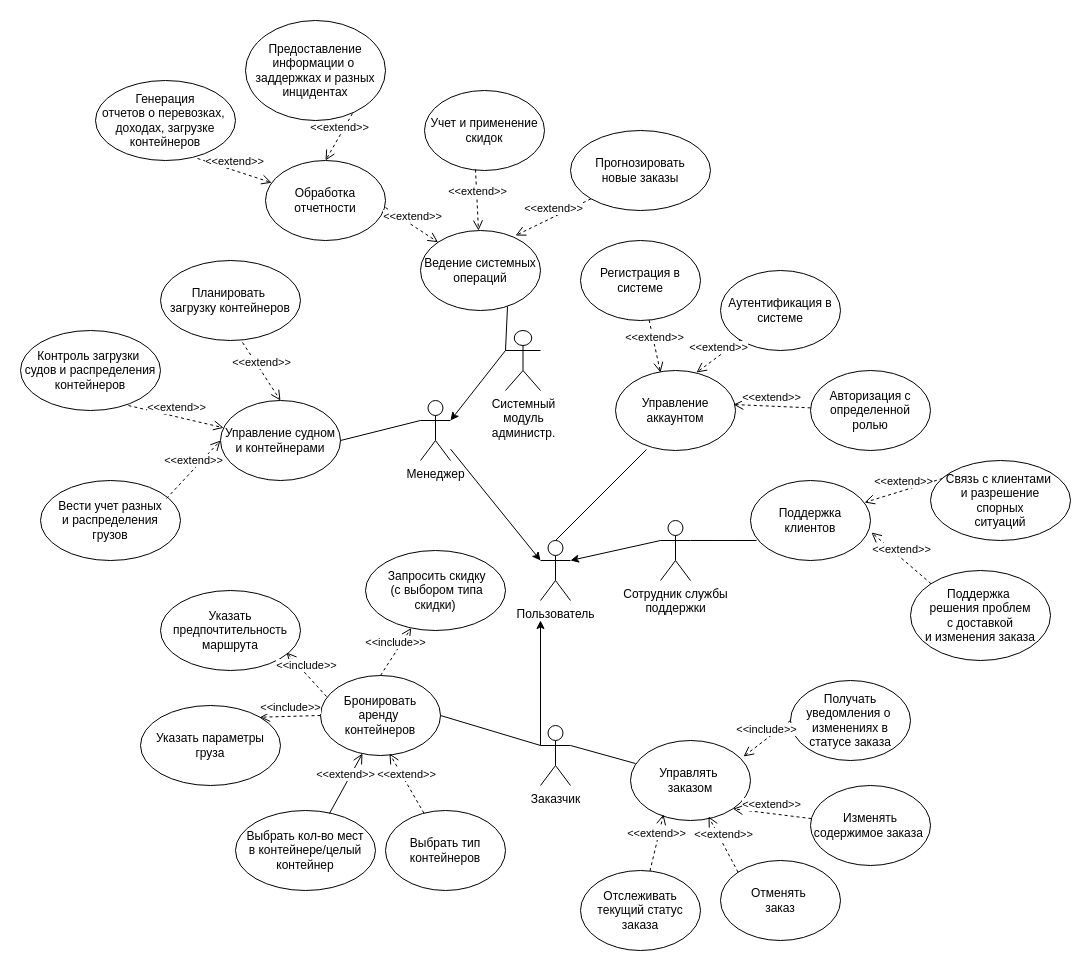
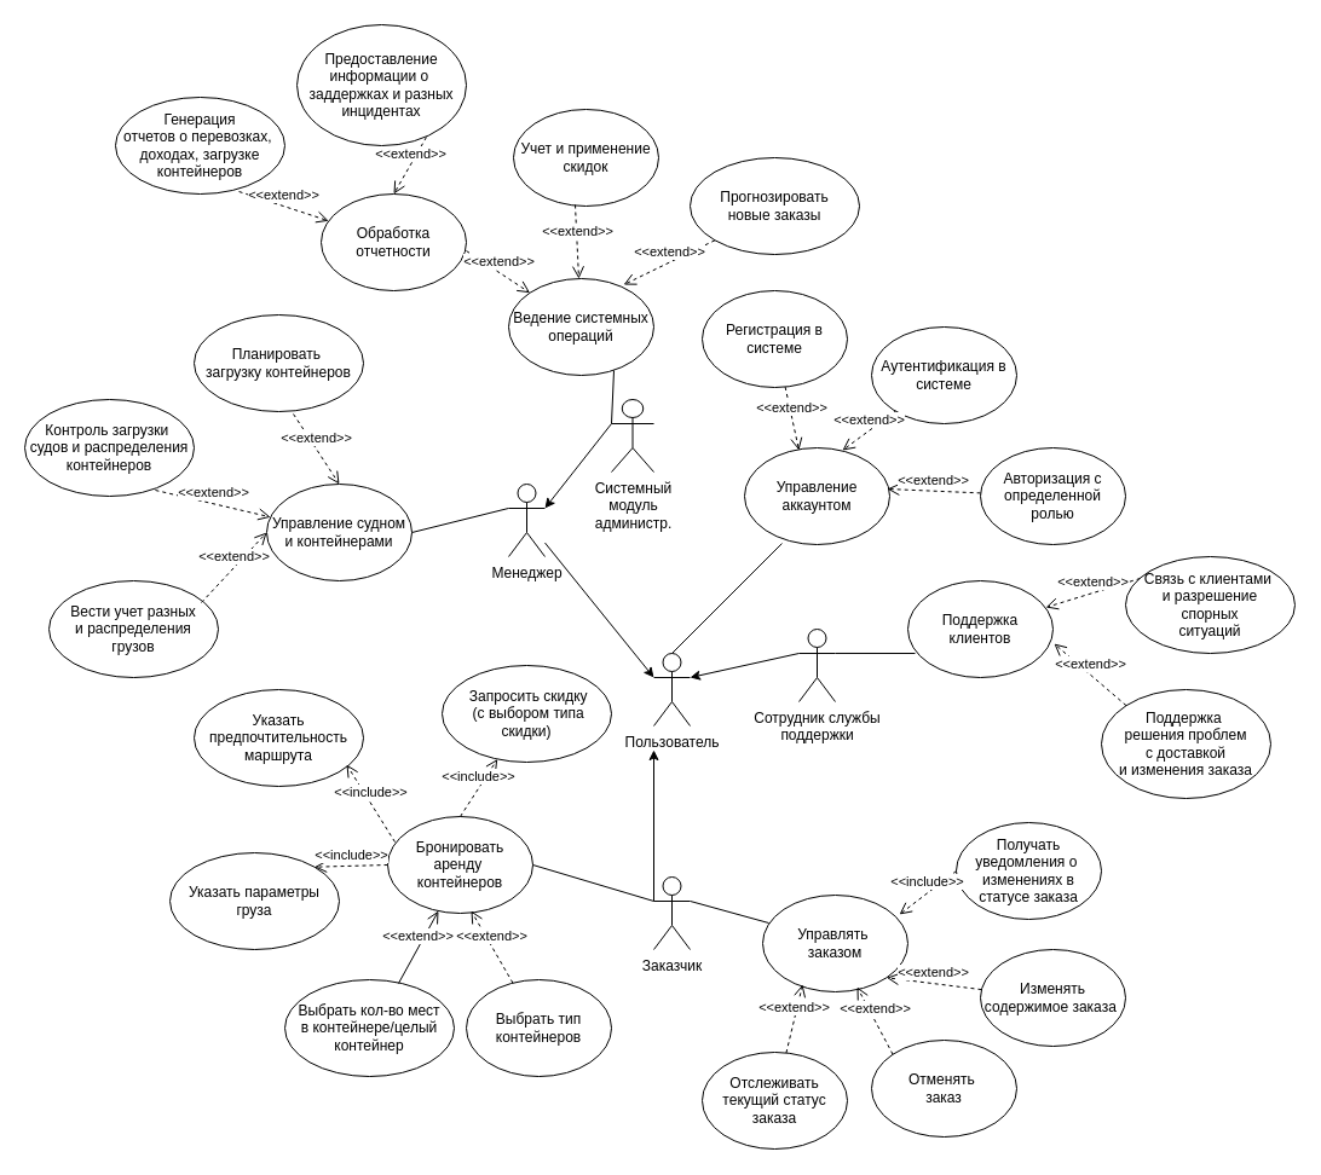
  <mxCell id="0" />
  <mxCell id="1" parent="0" />
  <mxCell id="2" value="Пользователь" style="shape=umlActor;verticalLabelPosition=bottom;verticalAlign=top;html=1;outlineConnect=0;" vertex="1" parent="1"><mxGeometry x="540" y="540" width="30" height="60" as="geometry" /></mxCell>
  <mxCell id="3" value="Заказчик" style="shape=umlActor;verticalLabelPosition=bottom;verticalAlign=top;html=1;outlineConnect=0;" vertex="1" parent="1"><mxGeometry x="540" y="725" width="30" height="60" as="geometry" /></mxCell>
  <mxCell id="4" value="Менеджер" style="shape=umlActor;verticalLabelPosition=bottom;verticalAlign=top;html=1;outlineConnect=0;" vertex="1" parent="1"><mxGeometry x="420" y="400" width="30" height="60" as="geometry" /></mxCell>
  <mxCell id="5" value="Сотрудник службы&lt;div&gt;поддержки&lt;/div&gt;" style="shape=umlActor;verticalLabelPosition=bottom;verticalAlign=top;html=1;outlineConnect=0;" vertex="1" parent="1"><mxGeometry x="660" y="520" width="30" height="60" as="geometry" /></mxCell>
  <mxCell id="6" value="" style="endArrow=classic;html=1;rounded=0;exitX=0;exitY=0.333;exitDx=0;exitDy=0;exitPerimeter=0;" edge="1" parent="1" source="3"><mxGeometry width="50" height="50" relative="1" as="geometry"><mxPoint x="460" y="580" as="sourcePoint" /><mxPoint x="540" y="620" as="targetPoint" /></mxGeometry></mxCell>
  <mxCell id="7" value="" style="endArrow=classic;html=1;rounded=0;entryX=1;entryY=0.333;entryDx=0;entryDy=0;entryPerimeter=0;" edge="1" parent="1" target="2"><mxGeometry width="50" height="50" relative="1" as="geometry"><mxPoint x="660" y="540" as="sourcePoint" /><mxPoint x="510" y="530" as="targetPoint" /></mxGeometry></mxCell>
  <mxCell id="8" value="" style="endArrow=classic;html=1;rounded=0;entryX=0;entryY=0.333;entryDx=0;entryDy=0;entryPerimeter=0;" edge="1" parent="1" source="4" target="2"><mxGeometry width="50" height="50" relative="1" as="geometry"><mxPoint x="460" y="580" as="sourcePoint" /><mxPoint x="510" y="530" as="targetPoint" /></mxGeometry></mxCell>
  <mxCell id="9" value="" style="endArrow=none;html=1;rounded=0;exitX=0.5;exitY=0;exitDx=0;exitDy=0;exitPerimeter=0;entryX=0.258;entryY=0.988;entryDx=0;entryDy=0;entryPerimeter=0;" edge="1" parent="1" source="2" target="10"><mxGeometry width="50" height="50" relative="1" as="geometry"><mxPoint x="460" y="580" as="sourcePoint" /><mxPoint x="555" y="360" as="targetPoint" /></mxGeometry></mxCell>
  <mxCell id="10" value="Управление аккаунтом" style="ellipse;whiteSpace=wrap;html=1;" vertex="1" parent="1"><mxGeometry x="615" y="370" width="120" height="80" as="geometry" /></mxCell>
  <mxCell id="11" value="Регистрация в системе" style="ellipse;whiteSpace=wrap;html=1;" vertex="1" parent="1"><mxGeometry x="580" y="240" width="120" height="80" as="geometry" /></mxCell>
  <mxCell id="12" value="Аутентификация в системе" style="ellipse;whiteSpace=wrap;html=1;" vertex="1" parent="1"><mxGeometry x="720" y="270" width="120" height="80" as="geometry" /></mxCell>
  <mxCell id="13" value="Авторизация с определенной ролью" style="ellipse;whiteSpace=wrap;html=1;" vertex="1" parent="1"><mxGeometry x="810" y="370" width="120" height="80" as="geometry" /></mxCell>
  <mxCell id="14" value="&amp;lt;&amp;lt;extend&amp;gt;&amp;gt;" style="html=1;verticalAlign=bottom;endArrow=open;dashed=1;endSize=8;curved=0;rounded=0;entryX=0.375;entryY=0.025;entryDx=0;entryDy=0;entryPerimeter=0;" edge="1" parent="1" source="11" target="10"><mxGeometry relative="1" as="geometry"><mxPoint x="484" y="319" as="sourcePoint" /><mxPoint x="404" y="319" as="targetPoint" /></mxGeometry></mxCell>
  <mxCell id="15" value="&amp;lt;&amp;lt;extend&amp;gt;&amp;gt;" style="html=1;verticalAlign=bottom;endArrow=open;dashed=1;endSize=8;curved=0;rounded=0;entryX=0.675;entryY=0.025;entryDx=0;entryDy=0;entryPerimeter=0;" edge="1" parent="1" source="12" target="10"><mxGeometry relative="1" as="geometry"><mxPoint x="530" y="280" as="sourcePoint" /><mxPoint x="645.04" y="319" as="targetPoint" /></mxGeometry></mxCell>
  <mxCell id="16" value="&amp;lt;&amp;lt;extend&amp;gt;&amp;gt;" style="html=1;verticalAlign=bottom;endArrow=open;dashed=1;endSize=8;curved=0;rounded=0;entryX=0.983;entryY=0.425;entryDx=0;entryDy=0;entryPerimeter=0;" edge="1" parent="1" source="13" target="10"><mxGeometry relative="1" as="geometry"><mxPoint x="418" y="285" as="sourcePoint" /><mxPoint x="740" y="400" as="targetPoint" /></mxGeometry></mxCell>
  <mxCell id="17" value="Бронировать&lt;div&gt;аренду&amp;nbsp;&lt;/div&gt;&lt;div&gt;контейнеров&lt;/div&gt;" style="ellipse;whiteSpace=wrap;html=1;" vertex="1" parent="1"><mxGeometry x="320" y="675" width="120" height="80" as="geometry" /></mxCell>
  <mxCell id="18" value="" style="endArrow=none;html=1;rounded=0;exitX=1;exitY=0.5;exitDx=0;exitDy=0;entryX=0;entryY=0.333;entryDx=0;entryDy=0;entryPerimeter=0;" edge="1" parent="1" source="17" target="3"><mxGeometry width="50" height="50" relative="1" as="geometry"><mxPoint x="460" y="580" as="sourcePoint" /><mxPoint x="510" y="530" as="targetPoint" /></mxGeometry></mxCell>
  <mxCell id="19" value="Выбрать тип&lt;div&gt;контейнеров&lt;/div&gt;" style="ellipse;whiteSpace=wrap;html=1;" vertex="1" parent="1"><mxGeometry x="385" y="810" width="120" height="80" as="geometry" /></mxCell>
  <mxCell id="20" value="Выбрать кол-во мест&lt;div&gt;в контейнере/целый контейнер&lt;/div&gt;" style="ellipse;whiteSpace=wrap;html=1;" vertex="1" parent="1"><mxGeometry x="235" y="810" width="140" height="80" as="geometry" /></mxCell>
  <mxCell id="21" value="Указать параметры груза" style="ellipse;whiteSpace=wrap;html=1;" vertex="1" parent="1"><mxGeometry x="140" y="705" width="140" height="80" as="geometry" /></mxCell>
- <mxCell id="22" value="Указать предпочтительность&lt;div&gt;маршрута&lt;/div&gt;" style="ellipse;whiteSpace=wrap;html=1;" vertex="1" parent="1"><mxGeometry x="160" y="590" width="140" height="80" as="geometry" /></mxCell>
+ <mxCell id="22" value="Указать предпочтительность&lt;div&gt;маршрута&lt;/div&gt;" style="ellipse;whiteSpace=wrap;html=1;" vertex="1" parent="1"><mxGeometry x="160" y="570" width="140" height="80" as="geometry" /></mxCell>
  <mxCell id="23" value="&amp;nbsp;Запросить скидку&lt;div&gt;&amp;nbsp;(с выбором типа скидки)&lt;/div&gt;" style="ellipse;whiteSpace=wrap;html=1;" vertex="1" parent="1"><mxGeometry x="365" y="550" width="140" height="80" as="geometry" /></mxCell>
  <mxCell id="24" value="&amp;lt;&amp;lt;extend&amp;gt;&amp;gt;" style="html=1;verticalAlign=bottom;endArrow=open;dashed=1;endSize=8;curved=0;rounded=0;entryX=0.575;entryY=0.975;entryDx=0;entryDy=0;entryPerimeter=0;" edge="1" parent="1" source="19" target="17"><mxGeometry relative="1" as="geometry"><mxPoint x="418" y="285" as="sourcePoint" /><mxPoint x="511" y="348" as="targetPoint" /></mxGeometry></mxCell>
  <mxCell id="25" value="&amp;lt;&amp;lt;extend&amp;gt;&amp;gt;" style="html=1;verticalAlign=bottom;endArrow=open;dashed=0;endSize=8;curved=0;rounded=0;entryX=0.35;entryY=0.975;entryDx=0;entryDy=0;entryPerimeter=0;exitX=0.671;exitY=0.038;exitDx=0;exitDy=0;exitPerimeter=0;" edge="1" parent="1" source="20" target="17"><mxGeometry relative="1" as="geometry"><mxPoint x="427" y="822" as="sourcePoint" /><mxPoint x="399" y="763" as="targetPoint" /></mxGeometry></mxCell>
  <mxCell id="26" value="&amp;lt;&amp;lt;include&amp;gt;&amp;gt;" style="html=1;verticalAlign=bottom;endArrow=open;dashed=1;endSize=8;curved=0;rounded=0;entryX=1;entryY=0;entryDx=0;entryDy=0;exitX=0;exitY=0.5;exitDx=0;exitDy=0;" edge="1" parent="1" source="17" target="21"><mxGeometry relative="1" as="geometry"><mxPoint x="80" y="845" as="sourcePoint" /><mxPoint x="113" y="785" as="targetPoint" /></mxGeometry></mxCell>
  <mxCell id="27" value="&amp;lt;&amp;lt;include&amp;gt;&amp;gt;" style="html=1;verticalAlign=bottom;endArrow=open;dashed=1;endSize=8;curved=0;rounded=0;entryX=0.9;entryY=0.775;entryDx=0;entryDy=0;exitX=0.05;exitY=0.263;exitDx=0;exitDy=0;entryPerimeter=0;exitPerimeter=0;" edge="1" parent="1" source="17" target="22"><mxGeometry relative="1" as="geometry"><mxPoint x="330" y="725" as="sourcePoint" /><mxPoint x="249" y="737" as="targetPoint" /></mxGeometry></mxCell>
  <mxCell id="28" value="&amp;lt;&amp;lt;include&amp;gt;&amp;gt;" style="html=1;verticalAlign=bottom;endArrow=open;dashed=1;endSize=8;curved=0;rounded=0;exitX=0.5;exitY=0;exitDx=0;exitDy=0;" edge="1" parent="1" source="17" target="23"><mxGeometry relative="1" as="geometry"><mxPoint x="336" y="706" as="sourcePoint" /><mxPoint x="266" y="667" as="targetPoint" /></mxGeometry></mxCell>
  <mxCell id="29" value="Управлять&amp;nbsp;&lt;div&gt;заказом&lt;/div&gt;" style="ellipse;whiteSpace=wrap;html=1;" vertex="1" parent="1"><mxGeometry x="630" y="740" width="120" height="80" as="geometry" /></mxCell>
  <mxCell id="30" value="" style="endArrow=none;html=1;rounded=0;entryX=0.042;entryY=0.288;entryDx=0;entryDy=0;entryPerimeter=0;exitX=1;exitY=0.333;exitDx=0;exitDy=0;exitPerimeter=0;" edge="1" parent="1" source="3" target="29"><mxGeometry width="50" height="50" relative="1" as="geometry"><mxPoint x="570" y="750" as="sourcePoint" /><mxPoint x="550" y="755" as="targetPoint" /></mxGeometry></mxCell>
  <mxCell id="31" value="Отслеживать&lt;div&gt;текущий статус&lt;/div&gt;&lt;div&gt;заказа&lt;/div&gt;" style="ellipse;whiteSpace=wrap;html=1;" vertex="1" parent="1"><mxGeometry x="580" y="870" width="120" height="80" as="geometry" /></mxCell>
  <mxCell id="32" value="Изменять содержимое заказа&amp;nbsp;" style="ellipse;whiteSpace=wrap;html=1;" vertex="1" parent="1"><mxGeometry x="810" y="785" width="120" height="80" as="geometry" /></mxCell>
  <mxCell id="33" value="Получать&lt;div&gt;уведомления о&amp;nbsp;&lt;/div&gt;&lt;div&gt;изменениях в статусе заказа&lt;/div&gt;" style="ellipse;whiteSpace=wrap;html=1;" vertex="1" parent="1"><mxGeometry x="790" y="680" width="120" height="80" as="geometry" /></mxCell>
  <mxCell id="34" value="Отменять&amp;nbsp;&lt;div&gt;заказ&lt;/div&gt;" style="ellipse;whiteSpace=wrap;html=1;" vertex="1" parent="1"><mxGeometry x="720" y="860" width="120" height="80" as="geometry" /></mxCell>
  <mxCell id="35" value="&amp;lt;&amp;lt;extend&amp;gt;&amp;gt;" style="html=1;verticalAlign=bottom;endArrow=open;dashed=1;endSize=8;curved=0;rounded=0;entryX=0.275;entryY=0.925;entryDx=0;entryDy=0;entryPerimeter=0;" edge="1" parent="1" source="31" target="29"><mxGeometry relative="1" as="geometry"><mxPoint x="662" y="281" as="sourcePoint" /><mxPoint x="600" y="330" as="targetPoint" /></mxGeometry></mxCell>
  <mxCell id="36" value="&amp;lt;&amp;lt;extend&amp;gt;&amp;gt;" style="html=1;verticalAlign=bottom;endArrow=open;dashed=1;endSize=8;curved=0;rounded=0;entryX=0.65;entryY=0.95;entryDx=0;entryDy=0;entryPerimeter=0;exitX=0;exitY=0;exitDx=0;exitDy=0;" edge="1" parent="1" source="34" target="29"><mxGeometry relative="1" as="geometry"><mxPoint x="659" y="881" as="sourcePoint" /><mxPoint x="673" y="824" as="targetPoint" /></mxGeometry></mxCell>
  <mxCell id="37" value="&amp;lt;&amp;lt;extend&amp;gt;&amp;gt;" style="html=1;verticalAlign=bottom;endArrow=open;dashed=1;endSize=8;curved=0;rounded=0;entryX=1;entryY=1;entryDx=0;entryDy=0;" edge="1" parent="1" source="32" target="29"><mxGeometry relative="1" as="geometry"><mxPoint x="748" y="882" as="sourcePoint" /><mxPoint x="718" y="826" as="targetPoint" /></mxGeometry></mxCell>
  <mxCell id="38" value="&amp;lt;&amp;lt;include&amp;gt;&amp;gt;" style="html=1;verticalAlign=bottom;endArrow=open;dashed=1;endSize=8;curved=0;rounded=0;exitX=0;exitY=0.5;exitDx=0;exitDy=0;entryX=0.942;entryY=0.2;entryDx=0;entryDy=0;entryPerimeter=0;" edge="1" parent="1" source="33" target="29"><mxGeometry relative="1" as="geometry"><mxPoint x="390" y="685" as="sourcePoint" /><mxPoint x="421" y="638" as="targetPoint" /></mxGeometry></mxCell>
  <mxCell id="39" value="Управление судном&lt;div&gt;и контейнерами&lt;/div&gt;" style="ellipse;whiteSpace=wrap;html=1;" vertex="1" parent="1"><mxGeometry x="220" y="400" width="120" height="80" as="geometry" /></mxCell>
  <mxCell id="40" value="" style="endArrow=none;html=1;rounded=0;exitX=1;exitY=0.5;exitDx=0;exitDy=0;entryX=0;entryY=0.333;entryDx=0;entryDy=0;entryPerimeter=0;" edge="1" parent="1" source="39" target="4"><mxGeometry width="50" height="50" relative="1" as="geometry"><mxPoint x="450" y="725" as="sourcePoint" /><mxPoint x="550" y="755" as="targetPoint" /></mxGeometry></mxCell>
  <mxCell id="41" value="Контроль загрузки&amp;nbsp;&lt;div&gt;судов и распределения&lt;div&gt;контейнеров&lt;/div&gt;&lt;/div&gt;" style="ellipse;whiteSpace=wrap;html=1;" vertex="1" parent="1"><mxGeometry x="20" y="330" width="140" height="80" as="geometry" /></mxCell>
  <mxCell id="42" value="&amp;lt;&amp;lt;extend&amp;gt;&amp;gt;" style="html=1;verticalAlign=bottom;endArrow=open;dashed=1;endSize=8;curved=0;rounded=0;exitX=0.771;exitY=0.938;exitDx=0;exitDy=0;exitPerimeter=0;" edge="1" parent="1" source="41" target="39"><mxGeometry relative="1" as="geometry"><mxPoint x="339" y="823" as="sourcePoint" /><mxPoint x="372" y="763" as="targetPoint" /></mxGeometry></mxCell>
  <mxCell id="43" value="Вести учет разных&lt;div&gt;и распределения&lt;/div&gt;&lt;div&gt;грузов&lt;/div&gt;" style="ellipse;whiteSpace=wrap;html=1;" vertex="1" parent="1"><mxGeometry x="40" y="480" width="140" height="80" as="geometry" /></mxCell>
  <mxCell id="44" value="&amp;lt;&amp;lt;extend&amp;gt;&amp;gt;" style="html=1;verticalAlign=bottom;endArrow=open;dashed=1;endSize=8;curved=0;rounded=0;exitX=0.9;exitY=0.225;exitDx=0;exitDy=0;exitPerimeter=0;" edge="1" parent="1" source="43"><mxGeometry relative="1" as="geometry"><mxPoint x="198" y="395" as="sourcePoint" /><mxPoint x="220" y="440" as="targetPoint" /></mxGeometry></mxCell>
  <mxCell id="45" value="Планировать&amp;nbsp;&lt;div&gt;загрузку контейнеров&lt;/div&gt;" style="ellipse;whiteSpace=wrap;html=1;" vertex="1" parent="1"><mxGeometry x="160" y="260" width="140" height="80" as="geometry" /></mxCell>
  <mxCell id="46" value="&amp;lt;&amp;lt;extend&amp;gt;&amp;gt;" style="html=1;verticalAlign=bottom;endArrow=open;dashed=1;endSize=8;curved=0;rounded=0;exitX=0.586;exitY=1.025;exitDx=0;exitDy=0;exitPerimeter=0;entryX=0.5;entryY=0;entryDx=0;entryDy=0;" edge="1" parent="1" source="45" target="39"><mxGeometry relative="1" as="geometry"><mxPoint x="198" y="395" as="sourcePoint" /><mxPoint x="245" y="424" as="targetPoint" /></mxGeometry></mxCell>
  <mxCell id="47" value="Поддержка&lt;div&gt;клиентов&lt;/div&gt;" style="ellipse;whiteSpace=wrap;html=1;" vertex="1" parent="1"><mxGeometry x="750" y="480" width="120" height="80" as="geometry" /></mxCell>
  <mxCell id="48" value="" style="endArrow=none;html=1;rounded=0;exitX=0.05;exitY=0.75;exitDx=0;exitDy=0;entryX=1;entryY=0.333;entryDx=0;entryDy=0;entryPerimeter=0;exitPerimeter=0;" edge="1" parent="1" source="47" target="5"><mxGeometry width="50" height="50" relative="1" as="geometry"><mxPoint x="450" y="725" as="sourcePoint" /><mxPoint x="550" y="755" as="targetPoint" /></mxGeometry></mxCell>
  <mxCell id="49" value="Связь с клиентами&amp;nbsp;&lt;div&gt;и разрешение&lt;/div&gt;&lt;div&gt;спорных&lt;/div&gt;&lt;div&gt;ситуаций&lt;/div&gt;" style="ellipse;whiteSpace=wrap;html=1;" vertex="1" parent="1"><mxGeometry x="930" y="460" width="140" height="80" as="geometry" /></mxCell>
  <mxCell id="50" value="Поддержка&amp;nbsp;&lt;div&gt;&lt;span style=&quot;background-color: transparent; color: light-dark(rgb(0, 0, 0), rgb(255, 255, 255));&quot;&gt;решения&amp;nbsp;&lt;/span&gt;&lt;span style=&quot;background-color: transparent; color: light-dark(rgb(0, 0, 0), rgb(255, 255, 255));&quot;&gt;проблем&lt;/span&gt;&lt;div&gt;&lt;div&gt;с доставкой&lt;/div&gt;&lt;div&gt;и изменения заказа&lt;/div&gt;&lt;/div&gt;&lt;/div&gt;" style="ellipse;whiteSpace=wrap;html=1;" vertex="1" parent="1"><mxGeometry x="910" y="570" width="140" height="90" as="geometry" /></mxCell>
  <mxCell id="51" value="&amp;lt;&amp;lt;extend&amp;gt;&amp;gt;" style="html=1;verticalAlign=bottom;endArrow=open;dashed=1;endSize=8;curved=0;rounded=0;entryX=0.95;entryY=0.275;entryDx=0;entryDy=0;entryPerimeter=0;exitX=0.086;exitY=0.225;exitDx=0;exitDy=0;exitPerimeter=0;" edge="1" parent="1" source="49" target="47"><mxGeometry relative="1" as="geometry"><mxPoint x="820" y="417" as="sourcePoint" /><mxPoint x="743" y="414" as="targetPoint" /></mxGeometry></mxCell>
  <mxCell id="52" value="&amp;lt;&amp;lt;extend&amp;gt;&amp;gt;" style="html=1;verticalAlign=bottom;endArrow=open;dashed=1;endSize=8;curved=0;rounded=0;entryX=1.008;entryY=0.65;entryDx=0;entryDy=0;entryPerimeter=0;exitX=0;exitY=0;exitDx=0;exitDy=0;" edge="1" parent="1" source="50" target="47"><mxGeometry relative="1" as="geometry"><mxPoint x="952" y="488" as="sourcePoint" /><mxPoint x="874" y="512" as="targetPoint" /></mxGeometry></mxCell>
  <mxCell id="53" value="Ведение системных&lt;div&gt;операций&lt;/div&gt;" style="ellipse;whiteSpace=wrap;html=1;" vertex="1" parent="1"><mxGeometry x="420" y="230" width="120" height="80" as="geometry" /></mxCell>
  <mxCell id="54" value="Системный&lt;div&gt;модуль&lt;/div&gt;&lt;div&gt;администр.&lt;/div&gt;" style="shape=umlActor;verticalLabelPosition=bottom;verticalAlign=top;html=1;outlineConnect=0;" vertex="1" parent="1"><mxGeometry x="505" y="330" width="35" height="60" as="geometry" /></mxCell>
  <mxCell id="55" value="" style="endArrow=classic;html=1;rounded=0;entryX=1;entryY=0.333;entryDx=0;entryDy=0;entryPerimeter=0;exitX=0;exitY=0.333;exitDx=0;exitDy=0;exitPerimeter=0;" edge="1" parent="1" source="54" target="4"><mxGeometry width="50" height="50" relative="1" as="geometry"><mxPoint x="460" y="459" as="sourcePoint" /><mxPoint x="550" y="570" as="targetPoint" /></mxGeometry></mxCell>
  <mxCell id="56" value="" style="endArrow=none;html=1;rounded=0;entryX=0;entryY=0.333;entryDx=0;entryDy=0;entryPerimeter=0;" edge="1" parent="1" target="54"><mxGeometry width="50" height="50" relative="1" as="geometry"><mxPoint x="507" y="306" as="sourcePoint" /><mxPoint x="510" y="350" as="targetPoint" /></mxGeometry></mxCell>
  <mxCell id="57" value="Обработка отчетности" style="ellipse;whiteSpace=wrap;html=1;" vertex="1" parent="1"><mxGeometry x="265" y="160" width="120" height="80" as="geometry" /></mxCell>
  <mxCell id="58" value="Учет и применение скидок" style="ellipse;whiteSpace=wrap;html=1;" vertex="1" parent="1"><mxGeometry x="424" y="90" width="120" height="80" as="geometry" /></mxCell>
  <mxCell id="59" value="&amp;lt;&amp;lt;extend&amp;gt;&amp;gt;" style="html=1;verticalAlign=bottom;endArrow=open;dashed=1;endSize=8;curved=0;rounded=0;entryX=0;entryY=0;entryDx=0;entryDy=0;exitX=1;exitY=0.588;exitDx=0;exitDy=0;exitPerimeter=0;" edge="1" parent="1" source="57" target="53"><mxGeometry x="0.01" relative="1" as="geometry"><mxPoint x="659" y="330" as="sourcePoint" /><mxPoint x="670" y="382" as="targetPoint" /><mxPoint as="offset" /></mxGeometry></mxCell>
  <mxCell id="60" value="&amp;lt;&amp;lt;extend&amp;gt;&amp;gt;" style="html=1;verticalAlign=bottom;endArrow=open;dashed=1;endSize=8;curved=0;rounded=0;exitX=0.425;exitY=0.988;exitDx=0;exitDy=0;exitPerimeter=0;" edge="1" parent="1" source="58" target="53"><mxGeometry relative="1" as="geometry"><mxPoint x="659" y="330" as="sourcePoint" /><mxPoint x="670" y="382" as="targetPoint" /></mxGeometry></mxCell>
  <mxCell id="61" value="Генерация&lt;div&gt;отчетов о перевозках,&amp;nbsp;&lt;/div&gt;&lt;div&gt;доходах, загрузке&lt;/div&gt;&lt;div&gt;контейнеров&lt;/div&gt;" style="ellipse;whiteSpace=wrap;html=1;" vertex="1" parent="1"><mxGeometry x="95" y="80" width="140" height="80" as="geometry" /></mxCell>
  <mxCell id="62" value="Предоставление&lt;div&gt;информации о&amp;nbsp;&lt;/div&gt;&lt;div&gt;заддержках и разных&lt;/div&gt;&lt;div&gt;инцидентах&lt;/div&gt;" style="ellipse;whiteSpace=wrap;html=1;" vertex="1" parent="1"><mxGeometry x="245" y="20" width="140" height="100" as="geometry" /></mxCell>
  <mxCell id="63" value="&amp;lt;&amp;lt;extend&amp;gt;&amp;gt;" style="html=1;verticalAlign=bottom;endArrow=open;dashed=1;endSize=8;curved=0;rounded=0;exitX=0.729;exitY=0.975;exitDx=0;exitDy=0;exitPerimeter=0;" edge="1" parent="1" source="61" target="57"><mxGeometry x="0.01" relative="1" as="geometry"><mxPoint x="395" y="217" as="sourcePoint" /><mxPoint x="468" y="232" as="targetPoint" /><mxPoint as="offset" /></mxGeometry></mxCell>
  <mxCell id="64" value="&amp;lt;&amp;lt;extend&amp;gt;&amp;gt;" style="html=1;verticalAlign=bottom;endArrow=open;dashed=1;endSize=8;curved=0;rounded=0;entryX=0.5;entryY=0;entryDx=0;entryDy=0;exitX=0.764;exitY=0.93;exitDx=0;exitDy=0;exitPerimeter=0;" edge="1" parent="1" source="62" target="57"><mxGeometry x="0.01" relative="1" as="geometry"><mxPoint x="395" y="217" as="sourcePoint" /><mxPoint x="468" y="232" as="targetPoint" /><mxPoint as="offset" /></mxGeometry></mxCell>
  <mxCell id="65" value="Прогнозировать&lt;div&gt;новые заказы&lt;/div&gt;" style="ellipse;whiteSpace=wrap;html=1;" vertex="1" parent="1"><mxGeometry x="570" y="130" width="140" height="80" as="geometry" /></mxCell>
  <mxCell id="66" value="&amp;lt;&amp;lt;extend&amp;gt;&amp;gt;" style="html=1;verticalAlign=bottom;endArrow=open;dashed=1;endSize=8;curved=0;rounded=0;exitX=0;exitY=1;exitDx=0;exitDy=0;entryX=0.792;entryY=0.063;entryDx=0;entryDy=0;entryPerimeter=0;" edge="1" parent="1" source="65" target="53"><mxGeometry relative="1" as="geometry"><mxPoint x="485" y="179" as="sourcePoint" /><mxPoint x="488" y="240" as="targetPoint" /></mxGeometry></mxCell>
